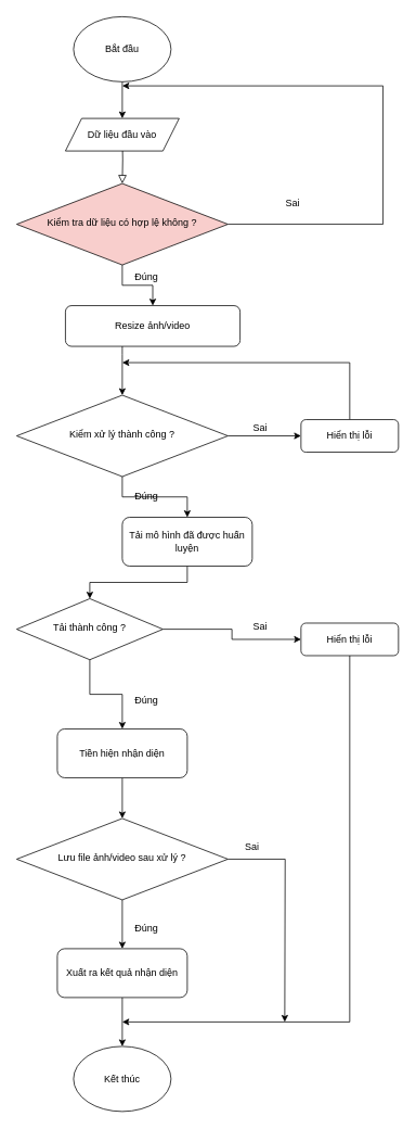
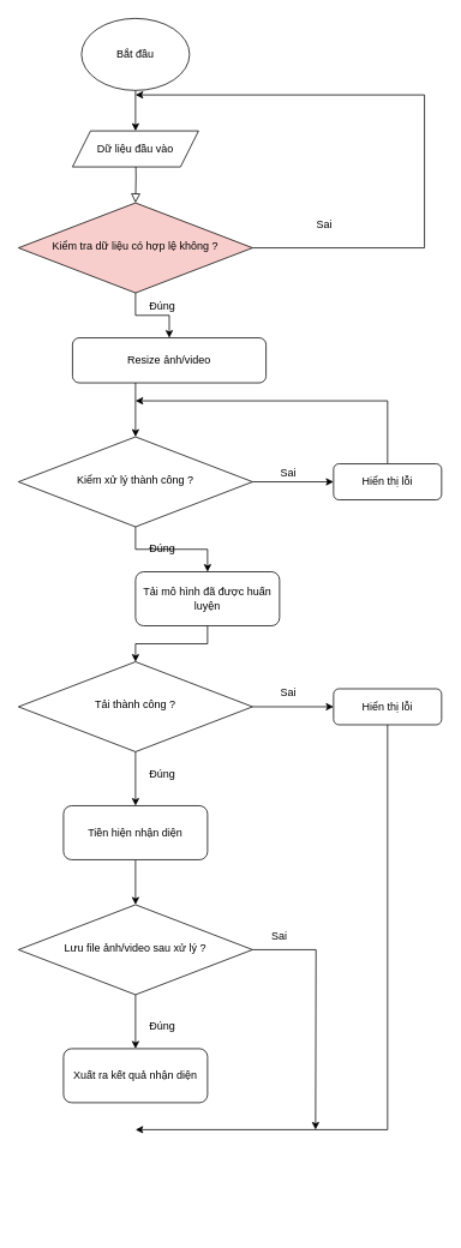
  <mxCell id="0" />
  <mxCell id="1" parent="0" />
  <mxCell id="2" value="" style="rounded=0;html=1;jettySize=auto;orthogonalLoop=1;fontSize=11;endArrow=block;endFill=0;endSize=8;strokeWidth=1;shadow=0;labelBackgroundColor=none;edgeStyle=orthogonalEdgeStyle;" parent="1" target="5" edge="1"><mxGeometry relative="1" as="geometry"><mxPoint x="150" y="165" as="sourcePoint" /></mxGeometry></mxCell>
  <mxCell id="3" value="" style="edgeStyle=orthogonalEdgeStyle;rounded=0;orthogonalLoop=1;jettySize=auto;html=1;" edge="1" parent="1" source="5" target="7"><mxGeometry relative="1" as="geometry" /></mxCell>
  <mxCell id="4" style="edgeStyle=orthogonalEdgeStyle;rounded=0;orthogonalLoop=1;jettySize=auto;html=1;exitX=1;exitY=0.5;exitDx=0;exitDy=0;" edge="1" parent="1" source="5"><mxGeometry relative="1" as="geometry"><mxPoint x="150" y="105" as="targetPoint" /><Array as="points"><mxPoint x="471" y="275" /><mxPoint x="471" y="105" /><mxPoint x="150" y="105" /></Array></mxGeometry></mxCell>
  <mxCell id="5" value="Kiểm tra dữ liệu có hợp lệ không ?" style="rhombus;whiteSpace=wrap;html=1;shadow=0;fontFamily=Helvetica;fontSize=12;align=center;strokeWidth=1;spacing=6;spacingTop=-4;fillColor=#f8cecc;" parent="1" vertex="1"><mxGeometry x="20" y="225" width="260" height="100" as="geometry" /></mxCell>
  <mxCell id="6" value="" style="edgeStyle=orthogonalEdgeStyle;rounded=0;orthogonalLoop=1;jettySize=auto;html=1;" edge="1" parent="1" source="7" target="15"><mxGeometry relative="1" as="geometry"><Array as="points"><mxPoint x="150" y="435" /><mxPoint x="150" y="435" /></Array></mxGeometry></mxCell>
  <mxCell id="7" value="Resize ảnh/video" style="rounded=1;whiteSpace=wrap;html=1;fontSize=12;glass=0;strokeWidth=1;shadow=0;" parent="1" vertex="1"><mxGeometry x="80" y="375" width="215" height="50" as="geometry" /></mxCell>
  <mxCell id="8" value="" style="edgeStyle=orthogonalEdgeStyle;rounded=0;orthogonalLoop=1;jettySize=auto;html=1;" edge="1" parent="1" source="9" target="38"><mxGeometry relative="1" as="geometry" /></mxCell>
  <mxCell id="9" value="Bắt đầu" style="ellipse;whiteSpace=wrap;html=1;" vertex="1" parent="1"><mxGeometry x="90" y="20" width="120" height="80" as="geometry" /></mxCell>
- <mxCell id="10" value="Kết thúc" style="ellipse;whiteSpace=wrap;html=1;" vertex="1" parent="1"><mxGeometry x="90" y="1285" width="120" height="80" as="geometry" /></mxCell>
  <mxCell id="11" value="Đúng" style="text;html=1;align=center;verticalAlign=middle;whiteSpace=wrap;rounded=0;" vertex="1" parent="1"><mxGeometry x="150" y="325" width="60" height="30" as="geometry" /></mxCell>
  <mxCell id="12" value="Sai" style="text;html=1;align=center;verticalAlign=middle;whiteSpace=wrap;rounded=0;" vertex="1" parent="1"><mxGeometry x="330" y="235" width="60" height="30" as="geometry" /></mxCell>
  <mxCell id="13" value="" style="edgeStyle=orthogonalEdgeStyle;rounded=0;orthogonalLoop=1;jettySize=auto;html=1;" edge="1" parent="1" source="15" target="19"><mxGeometry relative="1" as="geometry" /></mxCell>
  <mxCell id="14" value="" style="edgeStyle=orthogonalEdgeStyle;rounded=0;orthogonalLoop=1;jettySize=auto;html=1;" edge="1" parent="1" source="15" target="17"><mxGeometry relative="1" as="geometry" /></mxCell>
  <mxCell id="15" value="Kiểm xử lý thành công ?" style="rhombus;whiteSpace=wrap;html=1;shadow=0;fontFamily=Helvetica;fontSize=12;align=center;strokeWidth=1;spacing=6;spacingTop=-4;" vertex="1" parent="1"><mxGeometry x="20" y="485" width="260" height="100" as="geometry" /></mxCell>
  <mxCell id="16" value="" style="edgeStyle=orthogonalEdgeStyle;rounded=0;orthogonalLoop=1;jettySize=auto;html=1;" edge="1" parent="1" source="17" target="22"><mxGeometry relative="1" as="geometry" /></mxCell>
  <mxCell id="17" value="Tải mô hình đã được huấn luyện" style="rounded=1;whiteSpace=wrap;html=1;fontSize=12;glass=0;strokeWidth=1;shadow=0;" vertex="1" parent="1"><mxGeometry x="150" y="635" width="160" height="60" as="geometry" /></mxCell>
  <mxCell id="18" style="edgeStyle=orthogonalEdgeStyle;rounded=0;orthogonalLoop=1;jettySize=auto;html=1;" edge="1" parent="1" source="19"><mxGeometry relative="1" as="geometry"><mxPoint x="150" y="445" as="targetPoint" /><Array as="points"><mxPoint x="430" y="445" /></Array></mxGeometry></mxCell>
  <mxCell id="19" value="Hiển thị lỗi" style="rounded=1;whiteSpace=wrap;html=1;fontSize=12;glass=0;strokeWidth=1;shadow=0;" vertex="1" parent="1"><mxGeometry x="370" y="515" width="120" height="40" as="geometry" /></mxCell>
  <mxCell id="20" value="" style="edgeStyle=orthogonalEdgeStyle;rounded=0;orthogonalLoop=1;jettySize=auto;html=1;" edge="1" parent="1" source="22" target="24"><mxGeometry relative="1" as="geometry" /></mxCell>
  <mxCell id="21" value="" style="edgeStyle=orthogonalEdgeStyle;rounded=0;orthogonalLoop=1;jettySize=auto;html=1;" edge="1" parent="1" source="22" target="30"><mxGeometry relative="1" as="geometry" /></mxCell>
- <mxCell id="22" value="Tải thành công ?" style="rhombus;whiteSpace=wrap;html=1;shadow=0;fontFamily=Helvetica;fontSize=12;align=center;strokeWidth=1;spacing=6;spacingTop=-4;" vertex="1" parent="1"><mxGeometry x="20" y="735" width="180" height="75" as="geometry" /></mxCell>
+ <mxCell id="22" value="Tải thành công ?" style="rhombus;whiteSpace=wrap;html=1;shadow=0;fontFamily=Helvetica;fontSize=12;align=center;strokeWidth=1;spacing=6;spacingTop=-4;" vertex="1" parent="1"><mxGeometry x="20" y="735" width="260" height="100" as="geometry" /></mxCell>
  <mxCell id="23" style="edgeStyle=orthogonalEdgeStyle;rounded=0;orthogonalLoop=1;jettySize=auto;html=1;" edge="1" parent="1"><mxGeometry relative="1" as="geometry"><mxPoint x="150" y="1255" as="targetPoint" /><mxPoint x="430" y="795" as="sourcePoint" /><Array as="points"><mxPoint x="430" y="1255" /></Array></mxGeometry></mxCell>
  <mxCell id="24" value="Hiển thị lỗi" style="rounded=1;whiteSpace=wrap;html=1;fontSize=12;glass=0;strokeWidth=1;shadow=0;" vertex="1" parent="1"><mxGeometry x="370" y="765" width="120" height="40" as="geometry" /></mxCell>
  <mxCell id="25" value="Đúng" style="text;html=1;align=center;verticalAlign=middle;whiteSpace=wrap;rounded=0;" vertex="1" parent="1"><mxGeometry x="150" y="595" width="60" height="30" as="geometry" /></mxCell>
  <mxCell id="26" value="Đúng" style="text;html=1;align=center;verticalAlign=middle;whiteSpace=wrap;rounded=0;" vertex="1" parent="1"><mxGeometry x="150" y="845" width="60" height="30" as="geometry" /></mxCell>
  <mxCell id="27" value="Sai" style="text;html=1;align=center;verticalAlign=middle;whiteSpace=wrap;rounded=0;" vertex="1" parent="1"><mxGeometry x="290" y="510" width="60" height="30" as="geometry" /></mxCell>
  <mxCell id="28" value="Sai" style="text;html=1;align=center;verticalAlign=middle;whiteSpace=wrap;rounded=0;" vertex="1" parent="1"><mxGeometry x="290" y="755" width="60" height="30" as="geometry" /></mxCell>
  <mxCell id="29" value="" style="edgeStyle=orthogonalEdgeStyle;rounded=0;orthogonalLoop=1;jettySize=auto;html=1;" edge="1" parent="1" source="30" target="33"><mxGeometry relative="1" as="geometry" /></mxCell>
  <mxCell id="30" value="Tiền hiện nhận diện" style="rounded=1;whiteSpace=wrap;html=1;fontSize=12;glass=0;strokeWidth=1;shadow=0;" vertex="1" parent="1"><mxGeometry x="70" y="895" width="160" height="60" as="geometry" /></mxCell>
  <mxCell id="31" value="" style="edgeStyle=orthogonalEdgeStyle;rounded=0;orthogonalLoop=1;jettySize=auto;html=1;" edge="1" parent="1" source="33" target="35"><mxGeometry relative="1" as="geometry" /></mxCell>
  <mxCell id="32" style="edgeStyle=orthogonalEdgeStyle;rounded=0;orthogonalLoop=1;jettySize=auto;html=1;exitX=1;exitY=0.5;exitDx=0;exitDy=0;" edge="1" parent="1" source="33"><mxGeometry relative="1" as="geometry"><mxPoint x="350" y="1255" as="targetPoint" /></mxGeometry></mxCell>
  <mxCell id="33" value="Lưu file ảnh/video sau xử lý ?" style="rhombus;whiteSpace=wrap;html=1;shadow=0;fontFamily=Helvetica;fontSize=12;align=center;strokeWidth=1;spacing=6;spacingTop=-4;" vertex="1" parent="1"><mxGeometry x="20" y="1005" width="260" height="100" as="geometry" /></mxCell>
- <mxCell id="34" value="" style="edgeStyle=orthogonalEdgeStyle;rounded=0;orthogonalLoop=1;jettySize=auto;html=1;" edge="1" parent="1" source="35" target="10"><mxGeometry relative="1" as="geometry" /></mxCell>
  <mxCell id="35" value="Xuất ra kết quả nhận diện" style="rounded=1;whiteSpace=wrap;html=1;fontSize=12;glass=0;strokeWidth=1;shadow=0;" vertex="1" parent="1"><mxGeometry x="70" y="1165" width="160" height="60" as="geometry" /></mxCell>
  <mxCell id="36" value="Sai" style="text;html=1;align=center;verticalAlign=middle;whiteSpace=wrap;rounded=0;" vertex="1" parent="1"><mxGeometry x="280" y="1025" width="60" height="30" as="geometry" /></mxCell>
  <mxCell id="37" value="Đúng" style="text;html=1;align=center;verticalAlign=middle;whiteSpace=wrap;rounded=0;" vertex="1" parent="1"><mxGeometry x="150" y="1125" width="60" height="30" as="geometry" /></mxCell>
  <mxCell id="38" value="Dữ liệu đầu vào" style="shape=parallelogram;perimeter=parallelogramPerimeter;whiteSpace=wrap;html=1;fixedSize=1;" vertex="1" parent="1"><mxGeometry x="80" y="145" width="140" height="40" as="geometry" /></mxCell>
